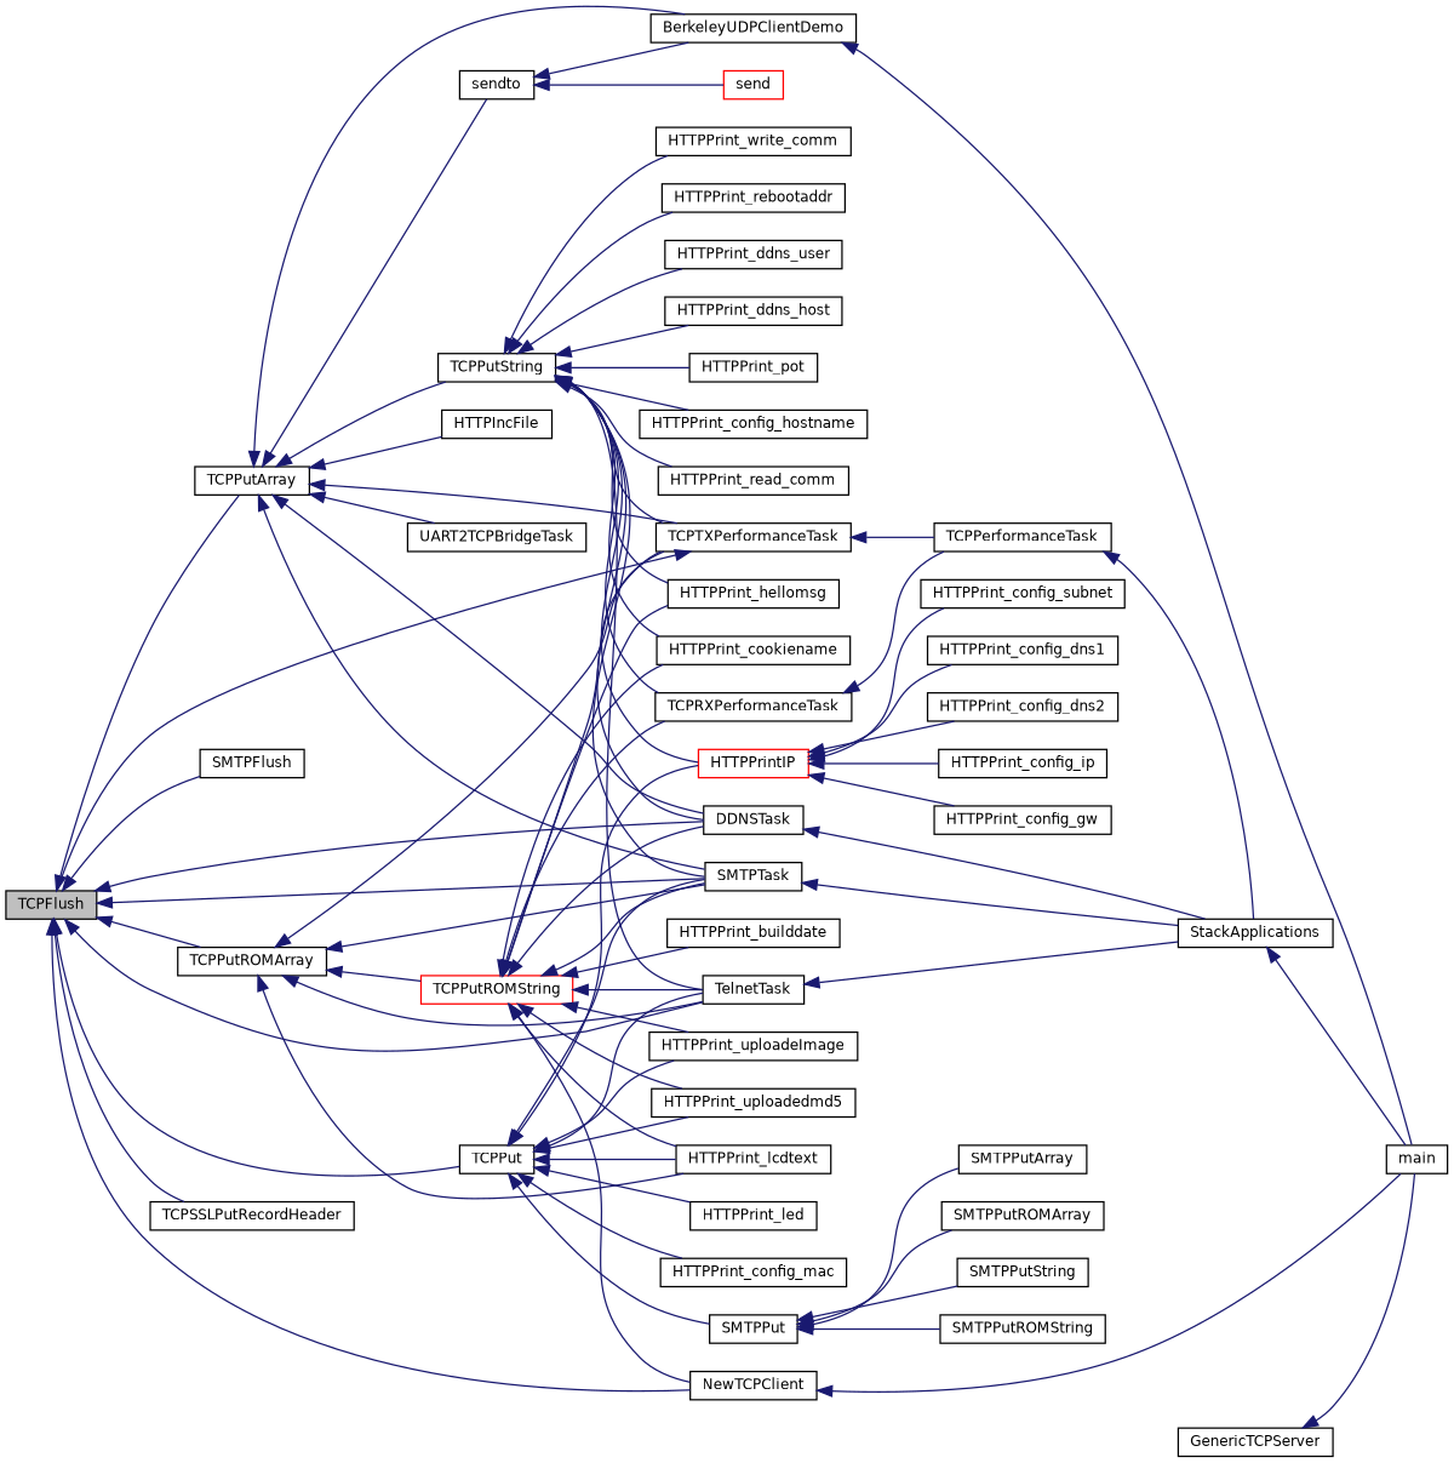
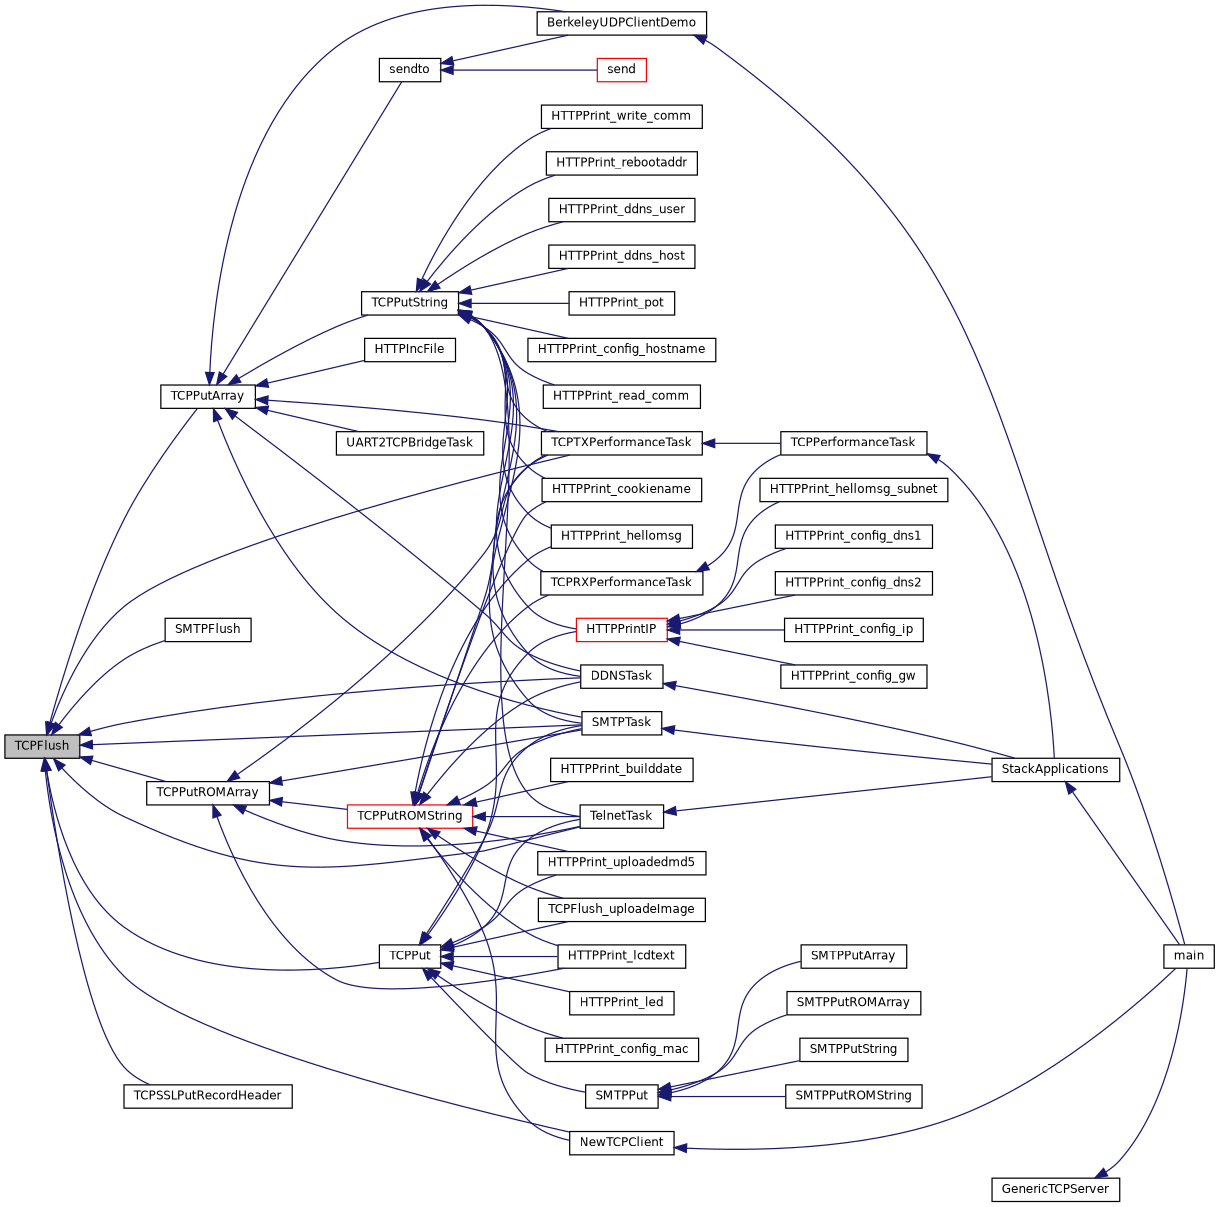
  digraph {
    rankdir=LR
    node [color=black fillcolor=white fontname=Helvetica fontsize=10 shape=record style=filled]
    edge [color=midnightblue dir=back fontname=Helvetica fontsize=10 labelfontname=Helvetica labelfontsize=10 style=solid]
    n1 [fillcolor=grey75 fontcolor=black height=0.2 label=TCPFlush width=0.4]
    n2 [height=0.2 label=DDNSTask width=0.4]
    n3 [height=0.2 label=SMTPTask width=0.4]
    n4 [height=0.2 label=SMTPFlush width=0.4]
    n5 [height=0.2 label=TCPPut width=0.4]
    n6 [height=0.2 label=TelnetTask width=0.4]
    n7 [height=0.2 label=TCPPutArray width=0.4]
    n8 [height=0.2 label=TCPTXPerformanceTask width=0.4]
    n9 [height=0.2 label=TCPPutROMArray width=0.4]
    n10 [height=0.2 label=NewTCPClient width=0.4]
    n11 [height=0.2 label=TCPSSLPutRecordHeader width=0.4]
    n12 [height=0.2 label=StackApplications width=0.4]
    n13 [height=0.2 label=SMTPPut width=0.4]
    n14 [height=0.2 label=HTTPPrint_led width=0.4]
    n15 [height=0.2 label=HTTPPrint_lcdtext width=0.4]
-   n16 [height=0.2 label=HTTPPrint_uploadeImage width=0.4]
+   n16 [height=0.2 label=TCPFlush_uploadeImage width=0.4]
    n17 [height=0.2 label=HTTPPrint_uploadedmd5 width=0.4]
    n18 [color=red height=0.2 label=HTTPPrintIP width=0.4]
    n19 [height=0.2 label=HTTPPrint_config_mac width=0.4]
    n20 [height=0.2 label=sendto width=0.4]
    n21 [height=0.2 label=HTTPIncFile width=0.4]
    n22 [height=0.2 label=TCPPutString width=0.4]
    n23 [height=0.2 label=UART2TCPBridgeTask width=0.4]
    n24 [height=0.2 label=BerkeleyUDPClientDemo width=0.4]
    n25 [height=0.2 label=TCPPerformanceTask width=0.4]
    n26 [color=red height=0.2 label=TCPPutROMString width=0.4]
    n27 [height=0.2 label=main width=0.4]
    n28 [height=0.2 label=SMTPPutArray width=0.4]
    n29 [height=0.2 label=SMTPPutROMArray width=0.4]
    n30 [height=0.2 label=SMTPPutString width=0.4]
    n31 [height=0.2 label=SMTPPutROMString width=0.4]
    n32 [height=0.2 label=HTTPPrint_config_ip width=0.4]
    n33 [height=0.2 label=HTTPPrint_config_gw width=0.4]
-   n34 [height=0.2 label=HTTPPrint_config_subnet width=0.4]
+   n34 [height=0.2 label=HTTPPrint_hellomsg_subnet width=0.4]
    n35 [height=0.2 label=HTTPPrint_config_dns1 width=0.4]
    n36 [height=0.2 label=HTTPPrint_config_dns2 width=0.4]
    n37 [color=red height=0.2 label=send width=0.4]
    n38 [height=0.2 label=TCPRXPerformanceTask width=0.4]
    n39 [height=0.2 label=HTTPPrint_pot width=0.4]
    n40 [height=0.2 label=HTTPPrint_hellomsg width=0.4]
    n41 [height=0.2 label=HTTPPrint_cookiename width=0.4]
    n42 [height=0.2 label=HTTPPrint_config_hostname width=0.4]
    n43 [height=0.2 label=HTTPPrint_read_comm width=0.4]
    n44 [height=0.2 label=HTTPPrint_write_comm width=0.4]
    n45 [height=0.2 label=HTTPPrint_rebootaddr width=0.4]
    n46 [height=0.2 label=HTTPPrint_ddns_user width=0.4]
    n47 [height=0.2 label=HTTPPrint_ddns_host width=0.4]
    n48 [height=0.2 label=GenericTCPServer width=0.4]
    n49 [height=0.2 label=HTTPPrint_builddate width=0.4]
    n1 -> n2
    n1 -> n3
    n1 -> n4
    n1 -> n5
    n1 -> n6
    n1 -> n7
-   n8 -> n1
+   n1 -> n8
    n1 -> n9
    n1 -> n10
    n1 -> n11
    n2 -> n12
    n3 -> n12
    n5 -> n3
    n5 -> n6
    n5 -> n13
    n5 -> n14
    n5 -> n15
    n5 -> n16
    n5 -> n17
    n5 -> n18
    n5 -> n19
    n6 -> n12
    n7 -> n2
    n7 -> n3
    n7 -> n8
    n7 -> n20
    n7 -> n21
    n7 -> n22
    n7 -> n23
    n7 -> n24
    n8 -> n25
    n9 -> n3
    n9 -> n6
    n9 -> n8
    n9 -> n15
    n9 -> n26
    n10 -> n27
    n12 -> n27
    n13 -> n28
    n13 -> n29
    n13 -> n30
    n13 -> n31
    n18 -> n32
    n18 -> n33
    n18 -> n34
    n18 -> n35
    n18 -> n36
    n20 -> n24
    n20 -> n37
    n22 -> n2
    n22 -> n3
    n22 -> n6
    n22 -> n8
    n22 -> n18
    n22 -> n38
    n22 -> n39
    n22 -> n40
    n22 -> n41
    n22 -> n42
    n22 -> n43
    n22 -> n44
    n22 -> n45
    n22 -> n46
    n22 -> n47
    n24 -> n27
    n25 -> n12
    n26 -> n2
    n26 -> n3
    n26 -> n6
    n26 -> n8
    n26 -> n10
    n26 -> n15
    n26 -> n16
    n26 -> n17
    n26 -> n38
    n26 -> n40
    n26 -> n41
    n26 -> n49
    n38 -> n25
    n48 -> n27
  }
